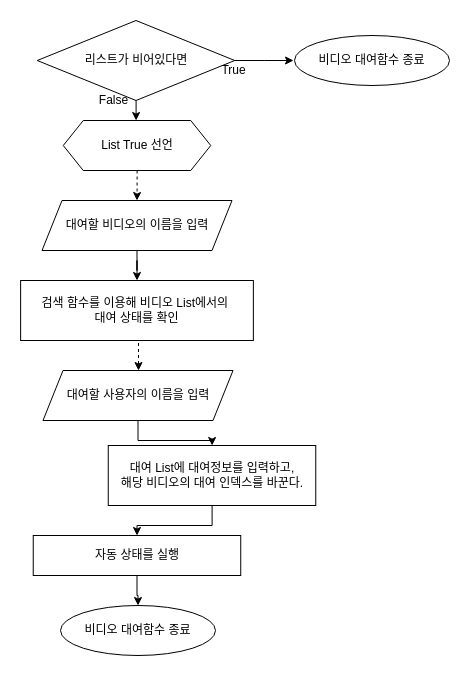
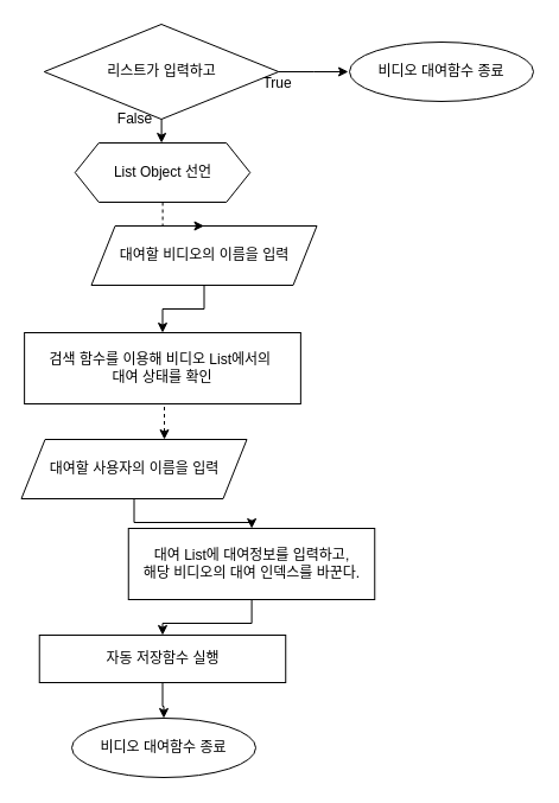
  <mxCell id="0" />
  <mxCell id="1" parent="0" />
  <mxCell id="2" style="edgeStyle=orthogonalEdgeStyle;rounded=0;orthogonalLoop=1;jettySize=auto;html=1;" parent="1" source="3" target="20" edge="1"><mxGeometry relative="1" as="geometry"><mxPoint x="135.495" y="280" as="targetPoint" /></mxGeometry></mxCell>
- <mxCell id="3" value="대여할 비디오의 이름을 입력" style="shape=parallelogram;perimeter=parallelogramPerimeter;whiteSpace=wrap;html=1;fixedSize=1;" parent="1" vertex="1"><mxGeometry x="41.5" y="200" width="190" height="50" as="geometry" /></mxCell>
+ <mxCell id="3" value="대여할 비디오의 이름을 입력" style="shape=parallelogram;perimeter=parallelogramPerimeter;whiteSpace=wrap;html=1;fixedSize=1;" parent="1" vertex="1"><mxGeometry x="76.5" y="190" width="190" height="50" as="geometry" /></mxCell>
  <mxCell id="4" style="edgeStyle=orthogonalEdgeStyle;rounded=0;orthogonalLoop=1;jettySize=auto;html=1;entryX=0.5;entryY=0;entryDx=0;entryDy=0;dashed=1;" parent="1" source="5" target="3" edge="1"><mxGeometry relative="1" as="geometry" /></mxCell>
- <mxCell id="5" value="List True 선언" style="shape=hexagon;perimeter=hexagonPerimeter2;whiteSpace=wrap;html=1;fixedSize=1;" parent="1" vertex="1"><mxGeometry x="62.75" y="120" width="147.5" height="50" as="geometry" /></mxCell>
+ <mxCell id="5" value="List Object 선언" style="shape=hexagon;perimeter=hexagonPerimeter2;whiteSpace=wrap;html=1;fixedSize=1;" parent="1" vertex="1"><mxGeometry x="62.75" y="120" width="147.5" height="50" as="geometry" /></mxCell>
  <mxCell id="6" value="" style="edgeStyle=orthogonalEdgeStyle;rounded=0;orthogonalLoop=1;jettySize=auto;html=1;exitX=0.5;exitY=1;exitDx=0;exitDy=0;dashed=1;" parent="1" source="20" target="19" edge="1"><mxGeometry relative="1" as="geometry"><mxPoint x="138" y="340" as="sourcePoint" /><Array as="points"><mxPoint x="138" y="330" /></Array></mxGeometry></mxCell>
  <mxCell id="7" style="edgeStyle=orthogonalEdgeStyle;rounded=0;orthogonalLoop=1;jettySize=auto;html=1;entryX=0.5;entryY=0;entryDx=0;entryDy=0;" parent="1" source="8" target="11" edge="1"><mxGeometry relative="1" as="geometry" /></mxCell>
- <mxCell id="8" value="자동 상태를 실행" style="rounded=0;whiteSpace=wrap;html=1;" parent="1" vertex="1"><mxGeometry x="32.74" y="535" width="207.5" height="40" as="geometry" /></mxCell>
+ <mxCell id="8" value="자동 저장함수 실행" style="rounded=0;whiteSpace=wrap;html=1;" parent="1" vertex="1"><mxGeometry x="32.74" y="535" width="207.5" height="40" as="geometry" /></mxCell>
  <mxCell id="9" value="" style="edgeStyle=orthogonalEdgeStyle;rounded=0;orthogonalLoop=1;jettySize=auto;html=1;" parent="1" source="10" target="8" edge="1"><mxGeometry relative="1" as="geometry" /></mxCell>
  <mxCell id="10" value="대여 List에 대여정보를 입력하고, &lt;br&gt;해당 비디오의 대여 인덱스를 바꾼다." style="rounded=0;whiteSpace=wrap;html=1;" parent="1" vertex="1"><mxGeometry x="107.76" y="445" width="207.5" height="60" as="geometry" /></mxCell>
  <mxCell id="11" value="비디오 대여함수 종료" style="ellipse;whiteSpace=wrap;html=1;" parent="1" vertex="1"><mxGeometry x="60" y="605" width="155" height="50" as="geometry" /></mxCell>
  <mxCell id="12" value="비디오 대여함수 종료" style="ellipse;whiteSpace=wrap;html=1;" parent="1" vertex="1"><mxGeometry x="294" y="35" width="155" height="50" as="geometry" /></mxCell>
  <mxCell id="13" value="" style="edgeStyle=orthogonalEdgeStyle;rounded=0;orthogonalLoop=1;jettySize=auto;html=1;" parent="1" source="15" edge="1"><mxGeometry relative="1" as="geometry"><mxPoint x="135.61" y="120" as="targetPoint" /></mxGeometry></mxCell>
  <mxCell id="14" value="" style="edgeStyle=orthogonalEdgeStyle;rounded=0;orthogonalLoop=1;jettySize=auto;html=1;" parent="1" source="15" edge="1"><mxGeometry relative="1" as="geometry"><mxPoint x="293.015" y="60" as="targetPoint" /></mxGeometry></mxCell>
- <mxCell id="15" value="리스트가 비어있다면" style="rhombus;whiteSpace=wrap;html=1;" parent="1" vertex="1"><mxGeometry x="36.76" y="20" width="197.51" height="80" as="geometry" /></mxCell>
+ <mxCell id="15" value="리스트가 입력하고" style="rhombus;whiteSpace=wrap;html=1;" parent="1" vertex="1"><mxGeometry x="36.76" y="20" width="197.51" height="80" as="geometry" /></mxCell>
  <mxCell id="16" value="False" style="text;html=1;align=center;verticalAlign=middle;resizable=0;points=[];autosize=1;" parent="1" vertex="1"><mxGeometry x="93.01" y="90" width="40" height="20" as="geometry" /></mxCell>
  <mxCell id="17" value="True" style="text;html=1;align=center;verticalAlign=middle;resizable=0;points=[];autosize=1;" parent="1" vertex="1"><mxGeometry x="213.02" y="60" width="40" height="20" as="geometry" /></mxCell>
  <mxCell id="18" value="" style="edgeStyle=orthogonalEdgeStyle;rounded=0;orthogonalLoop=1;jettySize=auto;html=1;" parent="1" source="19" target="10" edge="1"><mxGeometry relative="1" as="geometry" /></mxCell>
- <mxCell id="19" value="대여할 사용자의 이름을 입력" style="shape=parallelogram;perimeter=parallelogramPerimeter;whiteSpace=wrap;html=1;fixedSize=1;" parent="1" vertex="1"><mxGeometry x="42.5" y="370" width="190" height="50" as="geometry" /></mxCell>
+ <mxCell id="19" value="대여할 사용자의 이름을 입력" style="shape=parallelogram;perimeter=parallelogramPerimeter;whiteSpace=wrap;html=1;fixedSize=1;" parent="1" vertex="1"><mxGeometry x="17.5" y="370" width="190" height="50" as="geometry" /></mxCell>
  <mxCell id="20" value="&lt;span&gt;검색 함수를 이용해 비디오 List에서의&amp;nbsp;&lt;/span&gt;&lt;br&gt;&lt;span&gt;대여 상태를 확인&lt;/span&gt;" style="rounded=0;whiteSpace=wrap;html=1;" vertex="1" parent="1"><mxGeometry x="20.12" y="280" width="232.75" height="60" as="geometry" /></mxCell>
